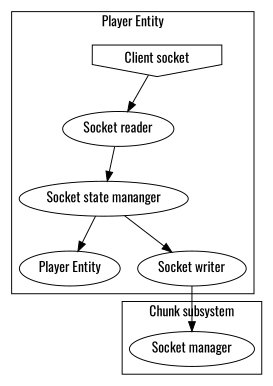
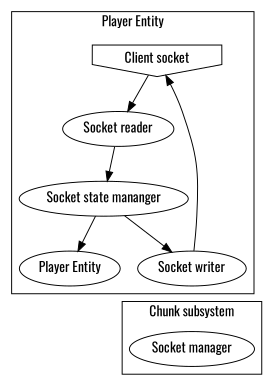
  digraph {
    fontname=Oswald
    node [fontname=Oswald]
    edge [fontname=Oswald]
    n1 [label="Client socket" shape=invhouse]
    n2 [label="Socket reader"]
    n3 [label="Socket state mananger"]
    n4 [label="Socket writer"]
    n5 [label="Player Entity"]
    n6 [label="Socket manager"]
    subgraph cluster_1 {
      label="Player Entity"
      n1
      n2
      n3
      n4
      n5
    }
    subgraph cluster_2 {
      label="Chunk subsystem"
      n6
    }
    n1 -> n2
    n2 -> n3
    n3 -> n4
    n3 -> n5
-   n4 -> n6
+   n4 -> n1
  }
